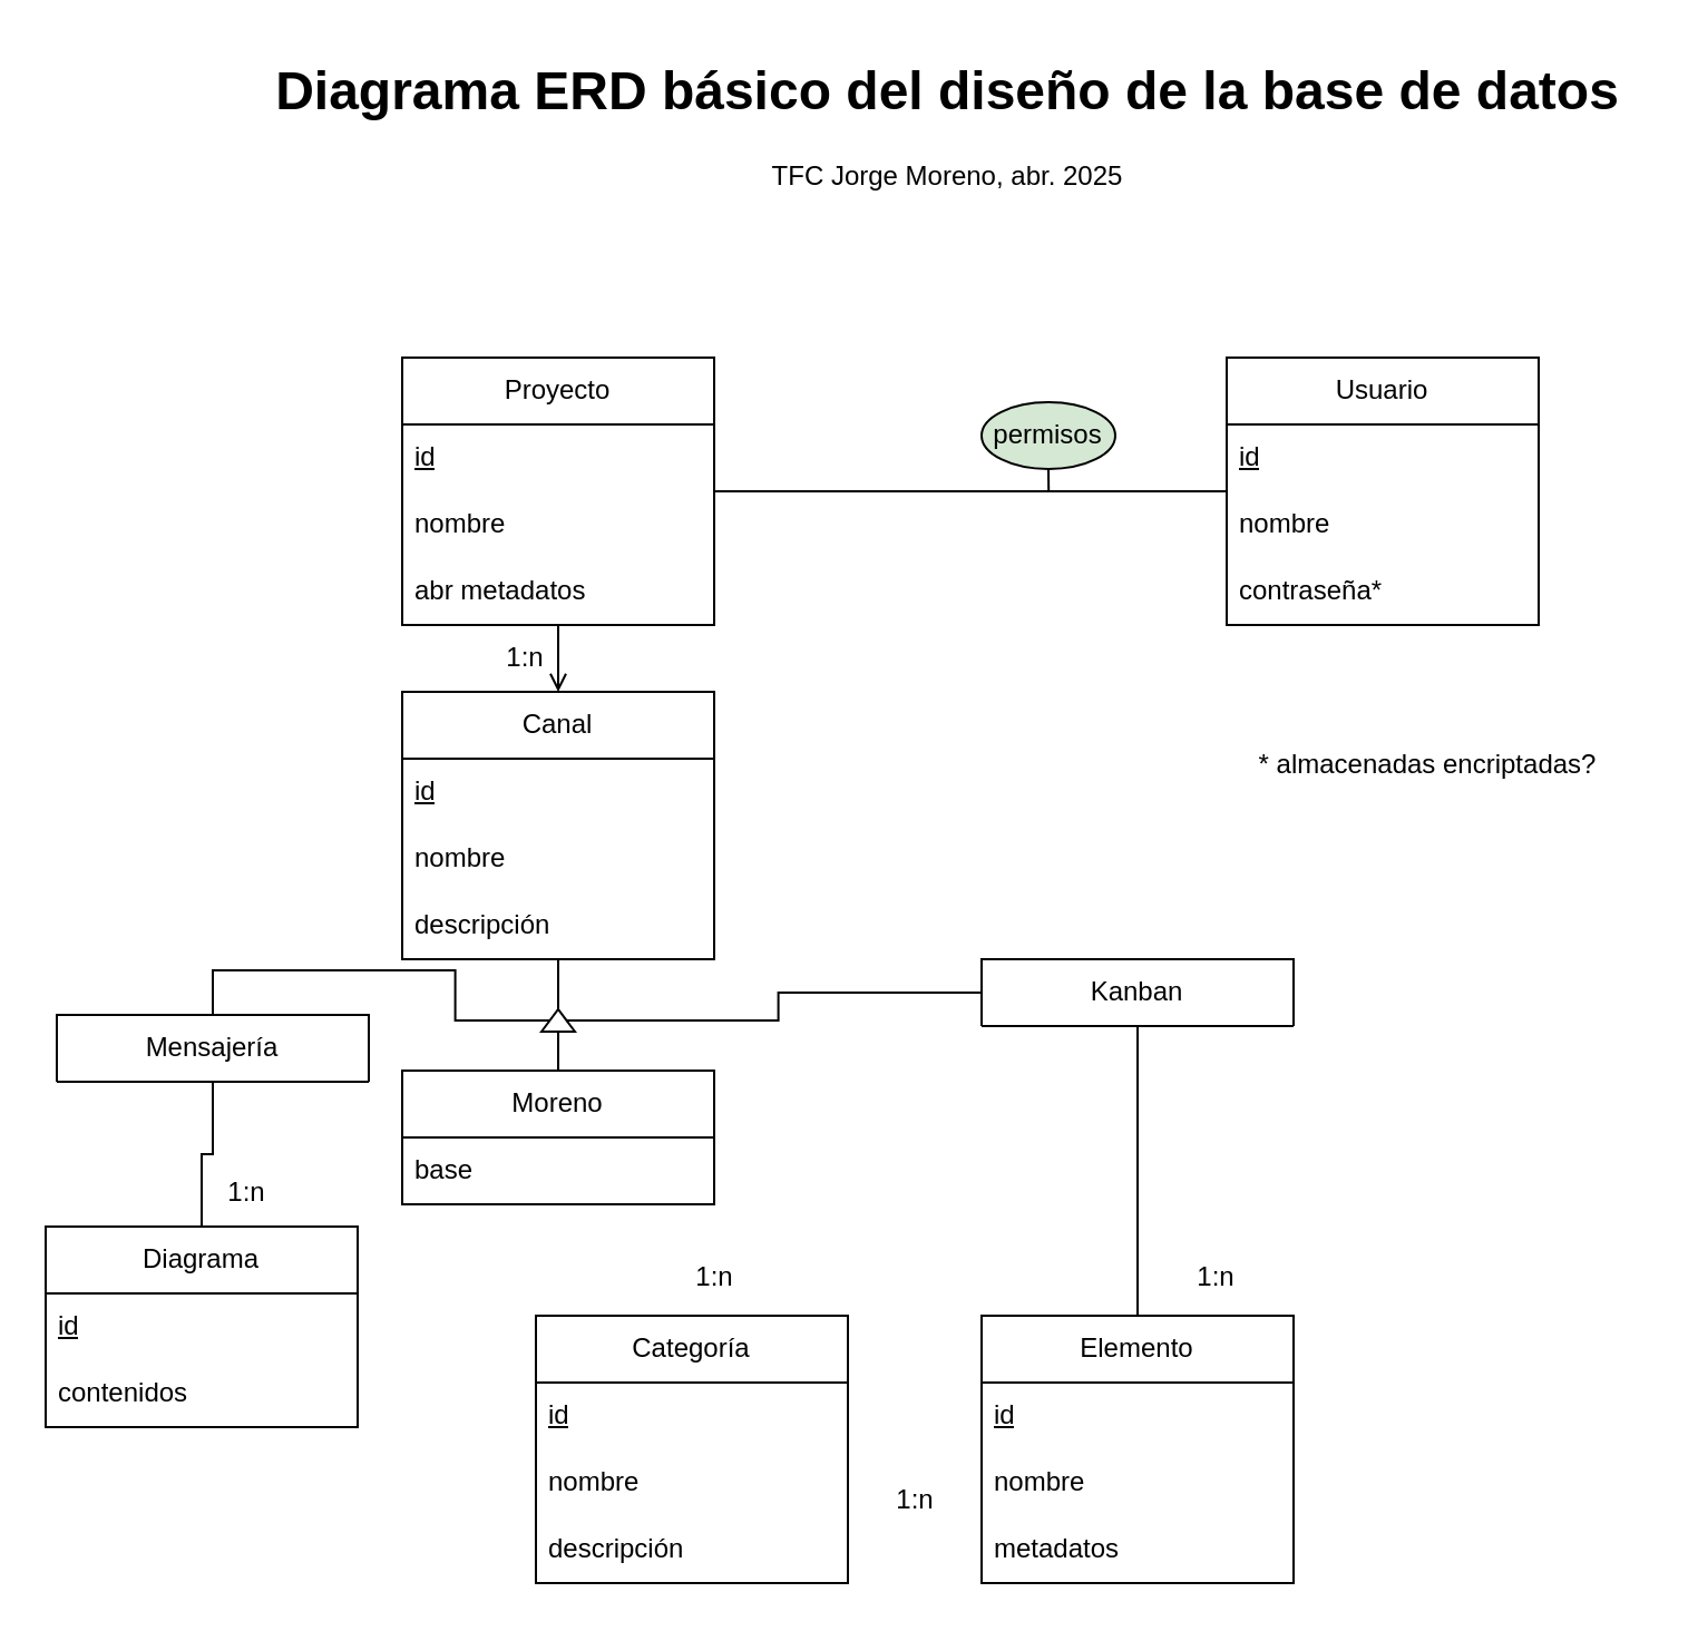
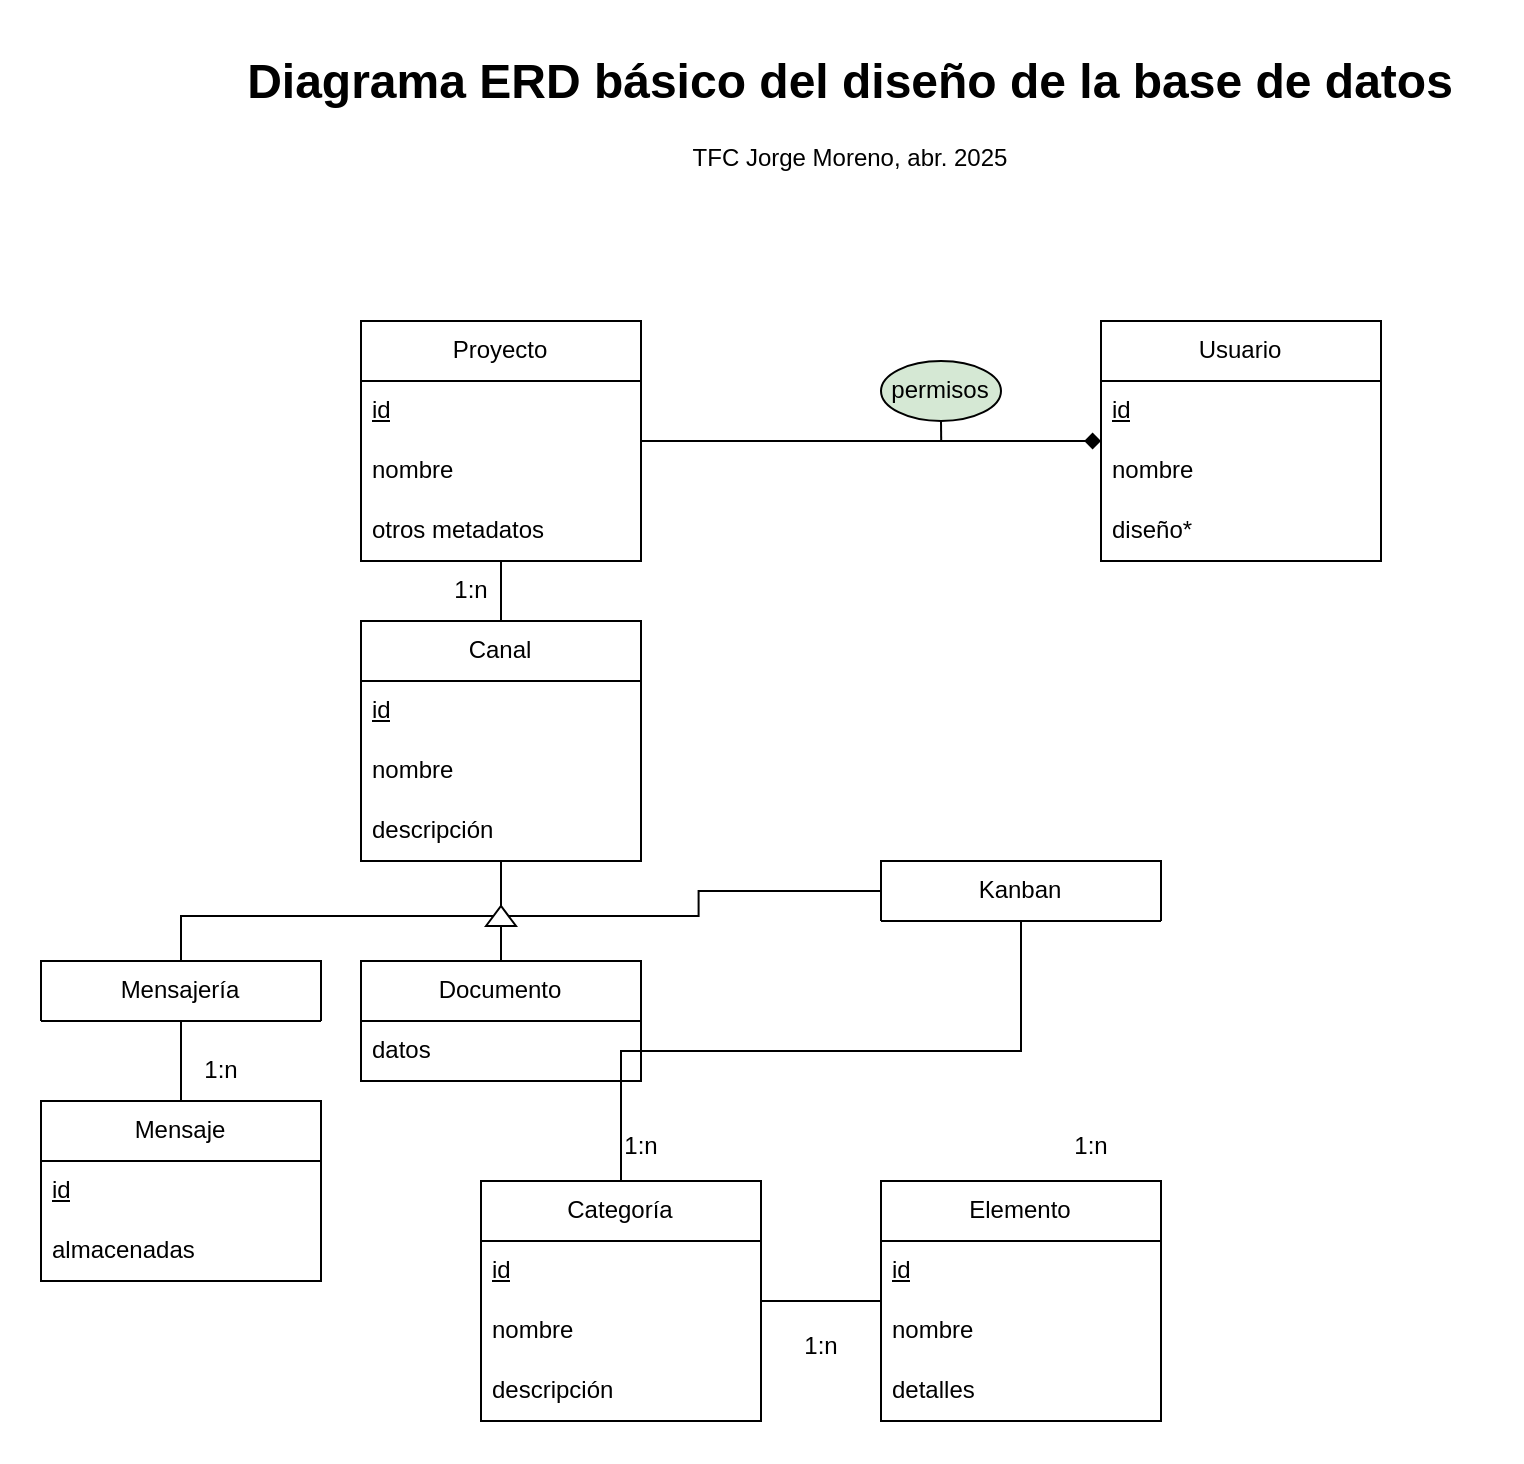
  <mxCell id="0" />
  <mxCell id="1" parent="0" />
  <mxCell id="2" value="Proyecto" style="swimlane;fontStyle=0;childLayout=stackLayout;horizontal=1;startSize=30;horizontalStack=0;resizeParent=1;resizeParentMax=0;resizeLast=0;collapsible=1;marginBottom=0;whiteSpace=wrap;html=1;" parent="1" vertex="1"><mxGeometry x="180" y="160" width="140" height="120" as="geometry"><mxRectangle x="220" y="200" width="90" height="30" as="alternateBounds" /></mxGeometry></mxCell>
  <mxCell id="3" value="id" style="text;strokeColor=none;fillColor=none;align=left;verticalAlign=middle;spacingLeft=4;spacingRight=4;overflow=hidden;points=[[0,0.5],[1,0.5]];portConstraint=eastwest;rotatable=0;whiteSpace=wrap;html=1;fontStyle=4" parent="2" vertex="1"><mxGeometry y="30" width="140" height="30" as="geometry" /></mxCell>
  <mxCell id="4" value="nombre" style="text;strokeColor=none;fillColor=none;align=left;verticalAlign=middle;spacingLeft=4;spacingRight=4;overflow=hidden;points=[[0,0.5],[1,0.5]];portConstraint=eastwest;rotatable=0;whiteSpace=wrap;html=1;" parent="2" vertex="1"><mxGeometry y="60" width="140" height="30" as="geometry" /></mxCell>
- <mxCell id="5" value="abr metadatos" style="text;strokeColor=none;fillColor=none;align=left;verticalAlign=middle;spacingLeft=4;spacingRight=4;overflow=hidden;points=[[0,0.5],[1,0.5]];portConstraint=eastwest;rotatable=0;whiteSpace=wrap;html=1;" parent="2" vertex="1"><mxGeometry y="90" width="140" height="30" as="geometry" /></mxCell>
+ <mxCell id="5" value="otros metadatos" style="text;strokeColor=none;fillColor=none;align=left;verticalAlign=middle;spacingLeft=4;spacingRight=4;overflow=hidden;points=[[0,0.5],[1,0.5]];portConstraint=eastwest;rotatable=0;whiteSpace=wrap;html=1;" parent="2" vertex="1"><mxGeometry y="90" width="140" height="30" as="geometry" /></mxCell>
  <mxCell id="6" value="Usuario" style="swimlane;fontStyle=0;childLayout=stackLayout;horizontal=1;startSize=30;horizontalStack=0;resizeParent=1;resizeParentMax=0;resizeLast=0;collapsible=1;marginBottom=0;whiteSpace=wrap;html=1;" parent="1" vertex="1"><mxGeometry x="550" y="160" width="140" height="120" as="geometry"><mxRectangle x="590" y="200" width="80" height="30" as="alternateBounds" /></mxGeometry></mxCell>
  <mxCell id="7" value="id" style="text;strokeColor=none;fillColor=none;align=left;verticalAlign=middle;spacingLeft=4;spacingRight=4;overflow=hidden;points=[[0,0.5],[1,0.5]];portConstraint=eastwest;rotatable=0;whiteSpace=wrap;html=1;fontStyle=4" parent="6" vertex="1"><mxGeometry y="30" width="140" height="30" as="geometry" /></mxCell>
  <mxCell id="8" value="nombre" style="text;strokeColor=none;fillColor=none;align=left;verticalAlign=middle;spacingLeft=4;spacingRight=4;overflow=hidden;points=[[0,0.5],[1,0.5]];portConstraint=eastwest;rotatable=0;whiteSpace=wrap;html=1;" parent="6" vertex="1"><mxGeometry y="60" width="140" height="30" as="geometry" /></mxCell>
- <mxCell id="9" value="contraseña*" style="text;strokeColor=none;fillColor=none;align=left;verticalAlign=middle;spacingLeft=4;spacingRight=4;overflow=hidden;points=[[0,0.5],[1,0.5]];portConstraint=eastwest;rotatable=0;whiteSpace=wrap;html=1;" parent="6" vertex="1"><mxGeometry y="90" width="140" height="30" as="geometry" /></mxCell>
- <mxCell id="10" style="edgeStyle=orthogonalEdgeStyle;rounded=0;orthogonalLoop=1;jettySize=auto;html=1;entryX=0.5;entryY=0;entryDx=0;entryDy=0;endArrow=open;startFill=0;" parent="1" source="2" target="11" edge="1"><mxGeometry relative="1" as="geometry" /></mxCell>
+ <mxCell id="9" value="diseño*" style="text;strokeColor=none;fillColor=none;align=left;verticalAlign=middle;spacingLeft=4;spacingRight=4;overflow=hidden;points=[[0,0.5],[1,0.5]];portConstraint=eastwest;rotatable=0;whiteSpace=wrap;html=1;" parent="6" vertex="1"><mxGeometry y="90" width="140" height="30" as="geometry" /></mxCell>
+ <mxCell id="10" style="edgeStyle=orthogonalEdgeStyle;rounded=0;orthogonalLoop=1;jettySize=auto;html=1;entryX=0.5;entryY=0;entryDx=0;entryDy=0;endArrow=none;startFill=0;" parent="1" source="2" target="11" edge="1"><mxGeometry relative="1" as="geometry" /></mxCell>
  <mxCell id="11" value="Canal" style="swimlane;fontStyle=0;childLayout=stackLayout;horizontal=1;startSize=30;horizontalStack=0;resizeParent=1;resizeParentMax=0;resizeLast=0;collapsible=1;marginBottom=0;whiteSpace=wrap;html=1;" parent="1" vertex="1"><mxGeometry x="180" y="310" width="140" height="120" as="geometry" /></mxCell>
  <mxCell id="12" value="id" style="text;strokeColor=none;fillColor=none;align=left;verticalAlign=middle;spacingLeft=4;spacingRight=4;overflow=hidden;points=[[0,0.5],[1,0.5]];portConstraint=eastwest;rotatable=0;whiteSpace=wrap;html=1;fontStyle=4" parent="11" vertex="1"><mxGeometry y="30" width="140" height="30" as="geometry" /></mxCell>
  <mxCell id="13" value="nombre" style="text;strokeColor=none;fillColor=none;align=left;verticalAlign=middle;spacingLeft=4;spacingRight=4;overflow=hidden;points=[[0,0.5],[1,0.5]];portConstraint=eastwest;rotatable=0;whiteSpace=wrap;html=1;" parent="11" vertex="1"><mxGeometry y="60" width="140" height="30" as="geometry" /></mxCell>
  <mxCell id="14" value="descripción" style="text;strokeColor=none;fillColor=none;align=left;verticalAlign=middle;spacingLeft=4;spacingRight=4;overflow=hidden;points=[[0,0.5],[1,0.5]];portConstraint=eastwest;rotatable=0;whiteSpace=wrap;html=1;" parent="11" vertex="1"><mxGeometry y="90" width="140" height="30" as="geometry" /></mxCell>
  <mxCell id="15" style="edgeStyle=orthogonalEdgeStyle;rounded=0;orthogonalLoop=1;jettySize=auto;html=1;entryX=0.5;entryY=0;entryDx=0;entryDy=0;endArrow=none;startFill=0;" parent="1" source="16" target="29" edge="1"><mxGeometry relative="1" as="geometry" /></mxCell>
- <mxCell id="16" value="Mensajería" style="swimlane;fontStyle=0;childLayout=stackLayout;horizontal=1;startSize=30;horizontalStack=0;resizeParent=1;resizeParentMax=0;resizeLast=0;collapsible=1;marginBottom=0;whiteSpace=wrap;html=1;" parent="1" vertex="1"><mxGeometry x="25" y="455" width="140" height="30" as="geometry"><mxRectangle x="60" y="520" width="100" height="30" as="alternateBounds" /></mxGeometry></mxCell>
+ <mxCell id="16" value="Mensajería" style="swimlane;fontStyle=0;childLayout=stackLayout;horizontal=1;startSize=30;horizontalStack=0;resizeParent=1;resizeParentMax=0;resizeLast=0;collapsible=1;marginBottom=0;whiteSpace=wrap;html=1;" parent="1" vertex="1"><mxGeometry x="20" y="480" width="140" height="30" as="geometry"><mxRectangle x="60" y="520" width="100" height="30" as="alternateBounds" /></mxGeometry></mxCell>
  <mxCell id="17" value="Kanban" style="swimlane;fontStyle=0;childLayout=stackLayout;horizontal=1;startSize=30;horizontalStack=0;resizeParent=1;resizeParentMax=0;resizeLast=0;collapsible=1;marginBottom=0;whiteSpace=wrap;html=1;" parent="1" vertex="1"><mxGeometry x="440" y="430" width="140" height="30" as="geometry" /></mxCell>
- <mxCell id="18" value="Moreno" style="swimlane;fontStyle=0;childLayout=stackLayout;horizontal=1;startSize=30;horizontalStack=0;resizeParent=1;resizeParentMax=0;resizeLast=0;collapsible=1;marginBottom=0;whiteSpace=wrap;html=1;" parent="1" vertex="1"><mxGeometry x="180" y="480" width="140" height="60" as="geometry" /></mxCell>
- <mxCell id="19" value="base" style="text;strokeColor=none;fillColor=none;align=left;verticalAlign=middle;spacingLeft=4;spacingRight=4;overflow=hidden;points=[[0,0.5],[1,0.5]];portConstraint=eastwest;rotatable=0;whiteSpace=wrap;html=1;" parent="18" vertex="1"><mxGeometry y="30" width="140" height="30" as="geometry" /></mxCell>
+ <mxCell id="18" value="Documento" style="swimlane;fontStyle=0;childLayout=stackLayout;horizontal=1;startSize=30;horizontalStack=0;resizeParent=1;resizeParentMax=0;resizeLast=0;collapsible=1;marginBottom=0;whiteSpace=wrap;html=1;" parent="1" vertex="1"><mxGeometry x="180" y="480" width="140" height="60" as="geometry" /></mxCell>
+ <mxCell id="19" value="datos" style="text;strokeColor=none;fillColor=none;align=left;verticalAlign=middle;spacingLeft=4;spacingRight=4;overflow=hidden;points=[[0,0.5],[1,0.5]];portConstraint=eastwest;rotatable=0;whiteSpace=wrap;html=1;" parent="18" vertex="1"><mxGeometry y="30" width="140" height="30" as="geometry" /></mxCell>
  <mxCell id="20" style="edgeStyle=orthogonalEdgeStyle;rounded=0;orthogonalLoop=1;jettySize=auto;html=1;exitX=1;exitY=0.5;exitDx=0;exitDy=0;endArrow=none;startFill=0;" parent="1" source="24" target="11" edge="1"><mxGeometry relative="1" as="geometry" /></mxCell>
  <mxCell id="21" style="edgeStyle=orthogonalEdgeStyle;rounded=0;orthogonalLoop=1;jettySize=auto;html=1;exitX=0.5;exitY=0;exitDx=0;exitDy=0;entryX=0.5;entryY=0;entryDx=0;entryDy=0;endArrow=none;startFill=0;" parent="1" source="24" target="16" edge="1"><mxGeometry relative="1" as="geometry" /></mxCell>
  <mxCell id="22" style="edgeStyle=orthogonalEdgeStyle;rounded=0;orthogonalLoop=1;jettySize=auto;html=1;exitX=0.5;exitY=1;exitDx=0;exitDy=0;endArrow=none;startFill=0;" parent="1" source="24" target="17" edge="1"><mxGeometry relative="1" as="geometry" /></mxCell>
  <mxCell id="23" style="edgeStyle=orthogonalEdgeStyle;rounded=0;orthogonalLoop=1;jettySize=auto;html=1;exitX=0;exitY=0.5;exitDx=0;exitDy=0;entryX=0.5;entryY=0;entryDx=0;entryDy=0;endArrow=none;startFill=0;" parent="1" source="24" target="18" edge="1"><mxGeometry relative="1" as="geometry" /></mxCell>
  <mxCell id="24" value="" style="triangle;whiteSpace=wrap;html=1;rotation=-90;" parent="1" vertex="1"><mxGeometry x="245" y="450" width="10" height="15" as="geometry" /></mxCell>
  <mxCell id="25" value="1:n" style="text;html=1;align=center;verticalAlign=middle;resizable=0;points=[];autosize=1;strokeColor=none;fillColor=none;" parent="1" vertex="1"><mxGeometry x="215" y="280" width="40" height="30" as="geometry" /></mxCell>
- <mxCell id="26" style="edgeStyle=orthogonalEdgeStyle;rounded=0;orthogonalLoop=1;jettySize=auto;html=1;exitX=1;exitY=0.5;exitDx=0;exitDy=0;endArrow=none;startFill=0;" parent="1" source="2" target="6" edge="1"><mxGeometry relative="1" as="geometry" /></mxCell>
+ <mxCell id="26" style="edgeStyle=orthogonalEdgeStyle;rounded=0;orthogonalLoop=1;jettySize=auto;html=1;exitX=1;exitY=0.5;exitDx=0;exitDy=0;endArrow=diamond;startFill=0;" parent="1" source="2" target="6" edge="1"><mxGeometry relative="1" as="geometry" /></mxCell>
  <mxCell id="27" style="edgeStyle=orthogonalEdgeStyle;rounded=0;orthogonalLoop=1;jettySize=auto;html=1;exitX=0.5;exitY=1;exitDx=0;exitDy=0;endArrow=none;startFill=0;" parent="1" source="28" edge="1"><mxGeometry relative="1" as="geometry"><mxPoint x="470.103" y="220" as="targetPoint" /></mxGeometry></mxCell>
  <mxCell id="28" value="permisos" style="ellipse;whiteSpace=wrap;html=1;fillColor=#d5e8d4;" parent="1" vertex="1"><mxGeometry x="440" y="180" width="60" height="30" as="geometry" /></mxCell>
- <mxCell id="29" value="Diagrama" style="swimlane;fontStyle=0;childLayout=stackLayout;horizontal=1;startSize=30;horizontalStack=0;resizeParent=1;resizeParentMax=0;resizeLast=0;collapsible=1;marginBottom=0;whiteSpace=wrap;html=1;" parent="1" vertex="1"><mxGeometry x="20" y="550" width="140" height="90" as="geometry" /></mxCell>
+ <mxCell id="29" value="Mensaje" style="swimlane;fontStyle=0;childLayout=stackLayout;horizontal=1;startSize=30;horizontalStack=0;resizeParent=1;resizeParentMax=0;resizeLast=0;collapsible=1;marginBottom=0;whiteSpace=wrap;html=1;" parent="1" vertex="1"><mxGeometry x="20" y="550" width="140" height="90" as="geometry" /></mxCell>
  <mxCell id="30" value="id" style="text;strokeColor=none;fillColor=none;align=left;verticalAlign=middle;spacingLeft=4;spacingRight=4;overflow=hidden;points=[[0,0.5],[1,0.5]];portConstraint=eastwest;rotatable=0;whiteSpace=wrap;html=1;fontStyle=4" parent="29" vertex="1"><mxGeometry y="30" width="140" height="30" as="geometry" /></mxCell>
- <mxCell id="31" value="contenidos" style="text;strokeColor=none;fillColor=none;align=left;verticalAlign=middle;spacingLeft=4;spacingRight=4;overflow=hidden;points=[[0,0.5],[1,0.5]];portConstraint=eastwest;rotatable=0;whiteSpace=wrap;html=1;" parent="29" vertex="1"><mxGeometry y="60" width="140" height="30" as="geometry" /></mxCell>
+ <mxCell id="31" value="almacenadas" style="text;strokeColor=none;fillColor=none;align=left;verticalAlign=middle;spacingLeft=4;spacingRight=4;overflow=hidden;points=[[0,0.5],[1,0.5]];portConstraint=eastwest;rotatable=0;whiteSpace=wrap;html=1;" parent="29" vertex="1"><mxGeometry y="60" width="140" height="30" as="geometry" /></mxCell>
+ <mxCell id="32" style="edgeStyle=orthogonalEdgeStyle;rounded=0;orthogonalLoop=1;jettySize=auto;html=1;exitX=0.5;exitY=0;exitDx=0;exitDy=0;endArrow=none;startFill=0;" parent="1" source="34" target="17" edge="1"><mxGeometry relative="1" as="geometry" /></mxCell>
+ <mxCell id="33" style="edgeStyle=orthogonalEdgeStyle;rounded=0;orthogonalLoop=1;jettySize=auto;html=1;exitX=1;exitY=0.5;exitDx=0;exitDy=0;endArrow=none;startFill=0;" parent="1" source="34" target="39" edge="1"><mxGeometry relative="1" as="geometry" /></mxCell>
  <mxCell id="34" value="Categoría" style="swimlane;fontStyle=0;childLayout=stackLayout;horizontal=1;startSize=30;horizontalStack=0;resizeParent=1;resizeParentMax=0;resizeLast=0;collapsible=1;marginBottom=0;whiteSpace=wrap;html=1;" parent="1" vertex="1"><mxGeometry x="240" y="590" width="140" height="120" as="geometry"><mxRectangle x="280" y="630" width="90" height="30" as="alternateBounds" /></mxGeometry></mxCell>
  <mxCell id="35" value="id" style="text;strokeColor=none;fillColor=none;align=left;verticalAlign=middle;spacingLeft=4;spacingRight=4;overflow=hidden;points=[[0,0.5],[1,0.5]];portConstraint=eastwest;rotatable=0;whiteSpace=wrap;html=1;fontStyle=4" parent="34" vertex="1"><mxGeometry y="30" width="140" height="30" as="geometry" /></mxCell>
  <mxCell id="36" value="nombre" style="text;strokeColor=none;fillColor=none;align=left;verticalAlign=middle;spacingLeft=4;spacingRight=4;overflow=hidden;points=[[0,0.5],[1,0.5]];portConstraint=eastwest;rotatable=0;whiteSpace=wrap;html=1;" parent="34" vertex="1"><mxGeometry y="60" width="140" height="30" as="geometry" /></mxCell>
  <mxCell id="37" value="descripción" style="text;strokeColor=none;fillColor=none;align=left;verticalAlign=middle;spacingLeft=4;spacingRight=4;overflow=hidden;points=[[0,0.5],[1,0.5]];portConstraint=eastwest;rotatable=0;whiteSpace=wrap;html=1;" parent="34" vertex="1"><mxGeometry y="90" width="140" height="30" as="geometry" /></mxCell>
- <mxCell id="38" style="edgeStyle=orthogonalEdgeStyle;rounded=0;orthogonalLoop=1;jettySize=auto;html=1;exitX=0.5;exitY=0;exitDx=0;exitDy=0;endArrow=none;startFill=0;" parent="1" source="39" target="17" edge="1"><mxGeometry relative="1" as="geometry" /></mxCell>
  <mxCell id="39" value="Elemento" style="swimlane;fontStyle=0;childLayout=stackLayout;horizontal=1;startSize=30;horizontalStack=0;resizeParent=1;resizeParentMax=0;resizeLast=0;collapsible=1;marginBottom=0;whiteSpace=wrap;html=1;" parent="1" vertex="1"><mxGeometry x="440" y="590" width="140" height="120" as="geometry"><mxRectangle x="480" y="630" width="90" height="30" as="alternateBounds" /></mxGeometry></mxCell>
  <mxCell id="40" value="id" style="text;strokeColor=none;fillColor=none;align=left;verticalAlign=middle;spacingLeft=4;spacingRight=4;overflow=hidden;points=[[0,0.5],[1,0.5]];portConstraint=eastwest;rotatable=0;whiteSpace=wrap;html=1;fontStyle=4" parent="39" vertex="1"><mxGeometry y="30" width="140" height="30" as="geometry" /></mxCell>
  <mxCell id="41" value="nombre" style="text;strokeColor=none;fillColor=none;align=left;verticalAlign=middle;spacingLeft=4;spacingRight=4;overflow=hidden;points=[[0,0.5],[1,0.5]];portConstraint=eastwest;rotatable=0;whiteSpace=wrap;html=1;" parent="39" vertex="1"><mxGeometry y="60" width="140" height="30" as="geometry" /></mxCell>
- <mxCell id="42" value="metadatos" style="text;strokeColor=none;fillColor=none;align=left;verticalAlign=middle;spacingLeft=4;spacingRight=4;overflow=hidden;points=[[0,0.5],[1,0.5]];portConstraint=eastwest;rotatable=0;whiteSpace=wrap;html=1;" parent="39" vertex="1"><mxGeometry y="90" width="140" height="30" as="geometry" /></mxCell>
+ <mxCell id="42" value="detalles" style="text;strokeColor=none;fillColor=none;align=left;verticalAlign=middle;spacingLeft=4;spacingRight=4;overflow=hidden;points=[[0,0.5],[1,0.5]];portConstraint=eastwest;rotatable=0;whiteSpace=wrap;html=1;" parent="39" vertex="1"><mxGeometry y="90" width="140" height="30" as="geometry" /></mxCell>
  <mxCell id="43" value="1:n" style="text;html=1;align=center;verticalAlign=middle;resizable=0;points=[];autosize=1;strokeColor=none;fillColor=none;" parent="1" vertex="1"><mxGeometry x="300" y="558" width="40" height="30" as="geometry" /></mxCell>
  <mxCell id="44" value="1:n" style="text;html=1;align=center;verticalAlign=middle;resizable=0;points=[];autosize=1;strokeColor=none;fillColor=none;" parent="1" vertex="1"><mxGeometry x="525" y="558" width="40" height="30" as="geometry" /></mxCell>
  <mxCell id="45" value="1:n" style="text;html=1;align=center;verticalAlign=middle;resizable=0;points=[];autosize=1;strokeColor=none;fillColor=none;" parent="1" vertex="1"><mxGeometry x="90" y="520" width="40" height="30" as="geometry" /></mxCell>
- <mxCell id="46" value="* almacenadas encriptadas?" style="text;html=1;align=center;verticalAlign=middle;resizable=0;points=[];autosize=1;strokeColor=none;fillColor=none;" parent="1" vertex="1"><mxGeometry x="555" y="328" width="170" height="30" as="geometry" /></mxCell>
  <mxCell id="47" value="&lt;h1 style=&quot;margin-top: 0px;&quot;&gt;Diagrama ERD básico del diseño de la base de datos&lt;/h1&gt;&lt;div&gt;TFC Jorge Moreno, abr. 2025&lt;/div&gt;" style="text;html=1;whiteSpace=wrap;overflow=hidden;rounded=0;align=center;" parent="1" vertex="1"><mxGeometry x="110" y="20" width="630" height="120" as="geometry" /></mxCell>
  <mxCell id="48" value="1:n" style="text;html=1;align=center;verticalAlign=middle;resizable=0;points=[];autosize=1;strokeColor=none;fillColor=none;" parent="1" vertex="1"><mxGeometry x="390" y="658" width="40" height="30" as="geometry" /></mxCell>
